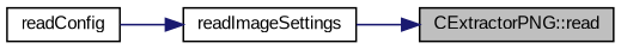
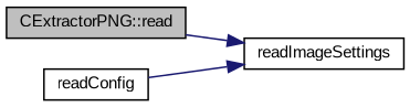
  digraph {
    fontname="Liberation Sans"
    rankdir=RL
    node [color=black fillcolor=white fontname="Liberation Sans" fontsize=10 shape=record style=filled]
    edge [color=midnightblue dir=back fontname="Liberation Sans" fontsize=10 labelfontname=Helvetica labelfontsize=10 style=solid]
    n1 [fillcolor=grey75 fontcolor=black height=0.2 label="CExtractorPNG::read" width=0.4]
    n2 [height=0.2 label=readImageSettings width=0.4]
    n3 [height=0.2 label=readConfig width=0.4]
-   n1 -> n2
+   n2 -> n1
    n2 -> n3
  }
